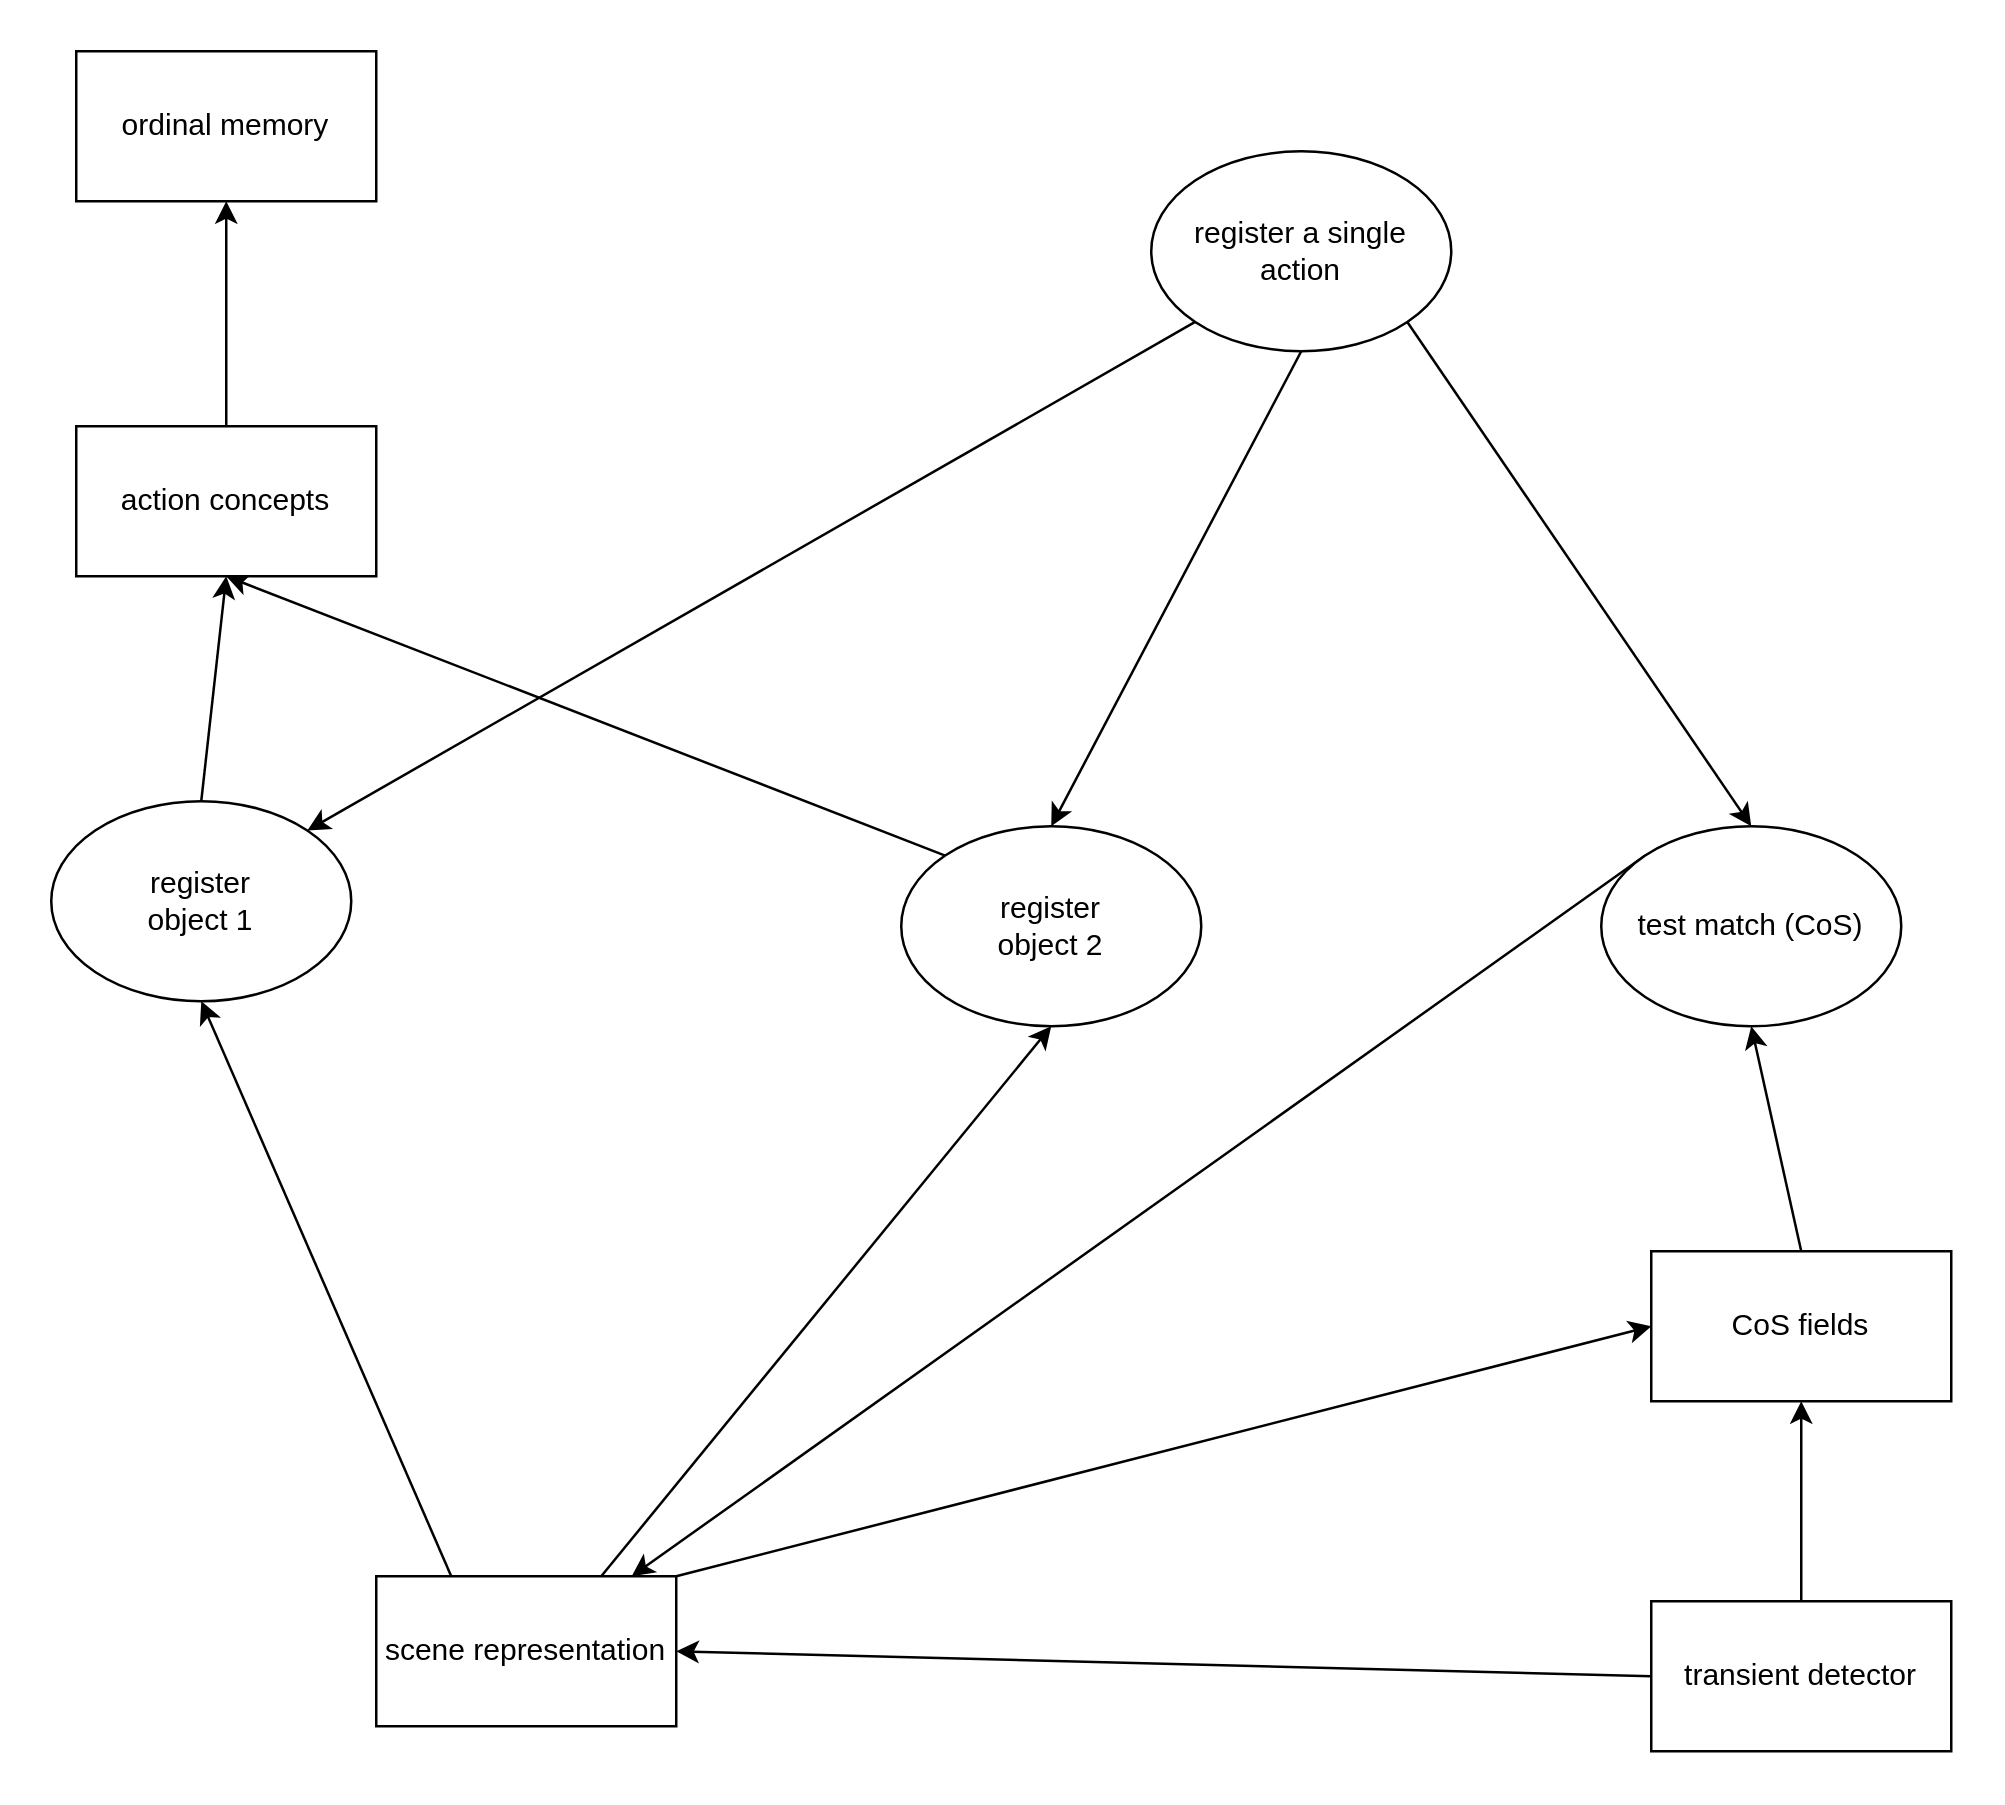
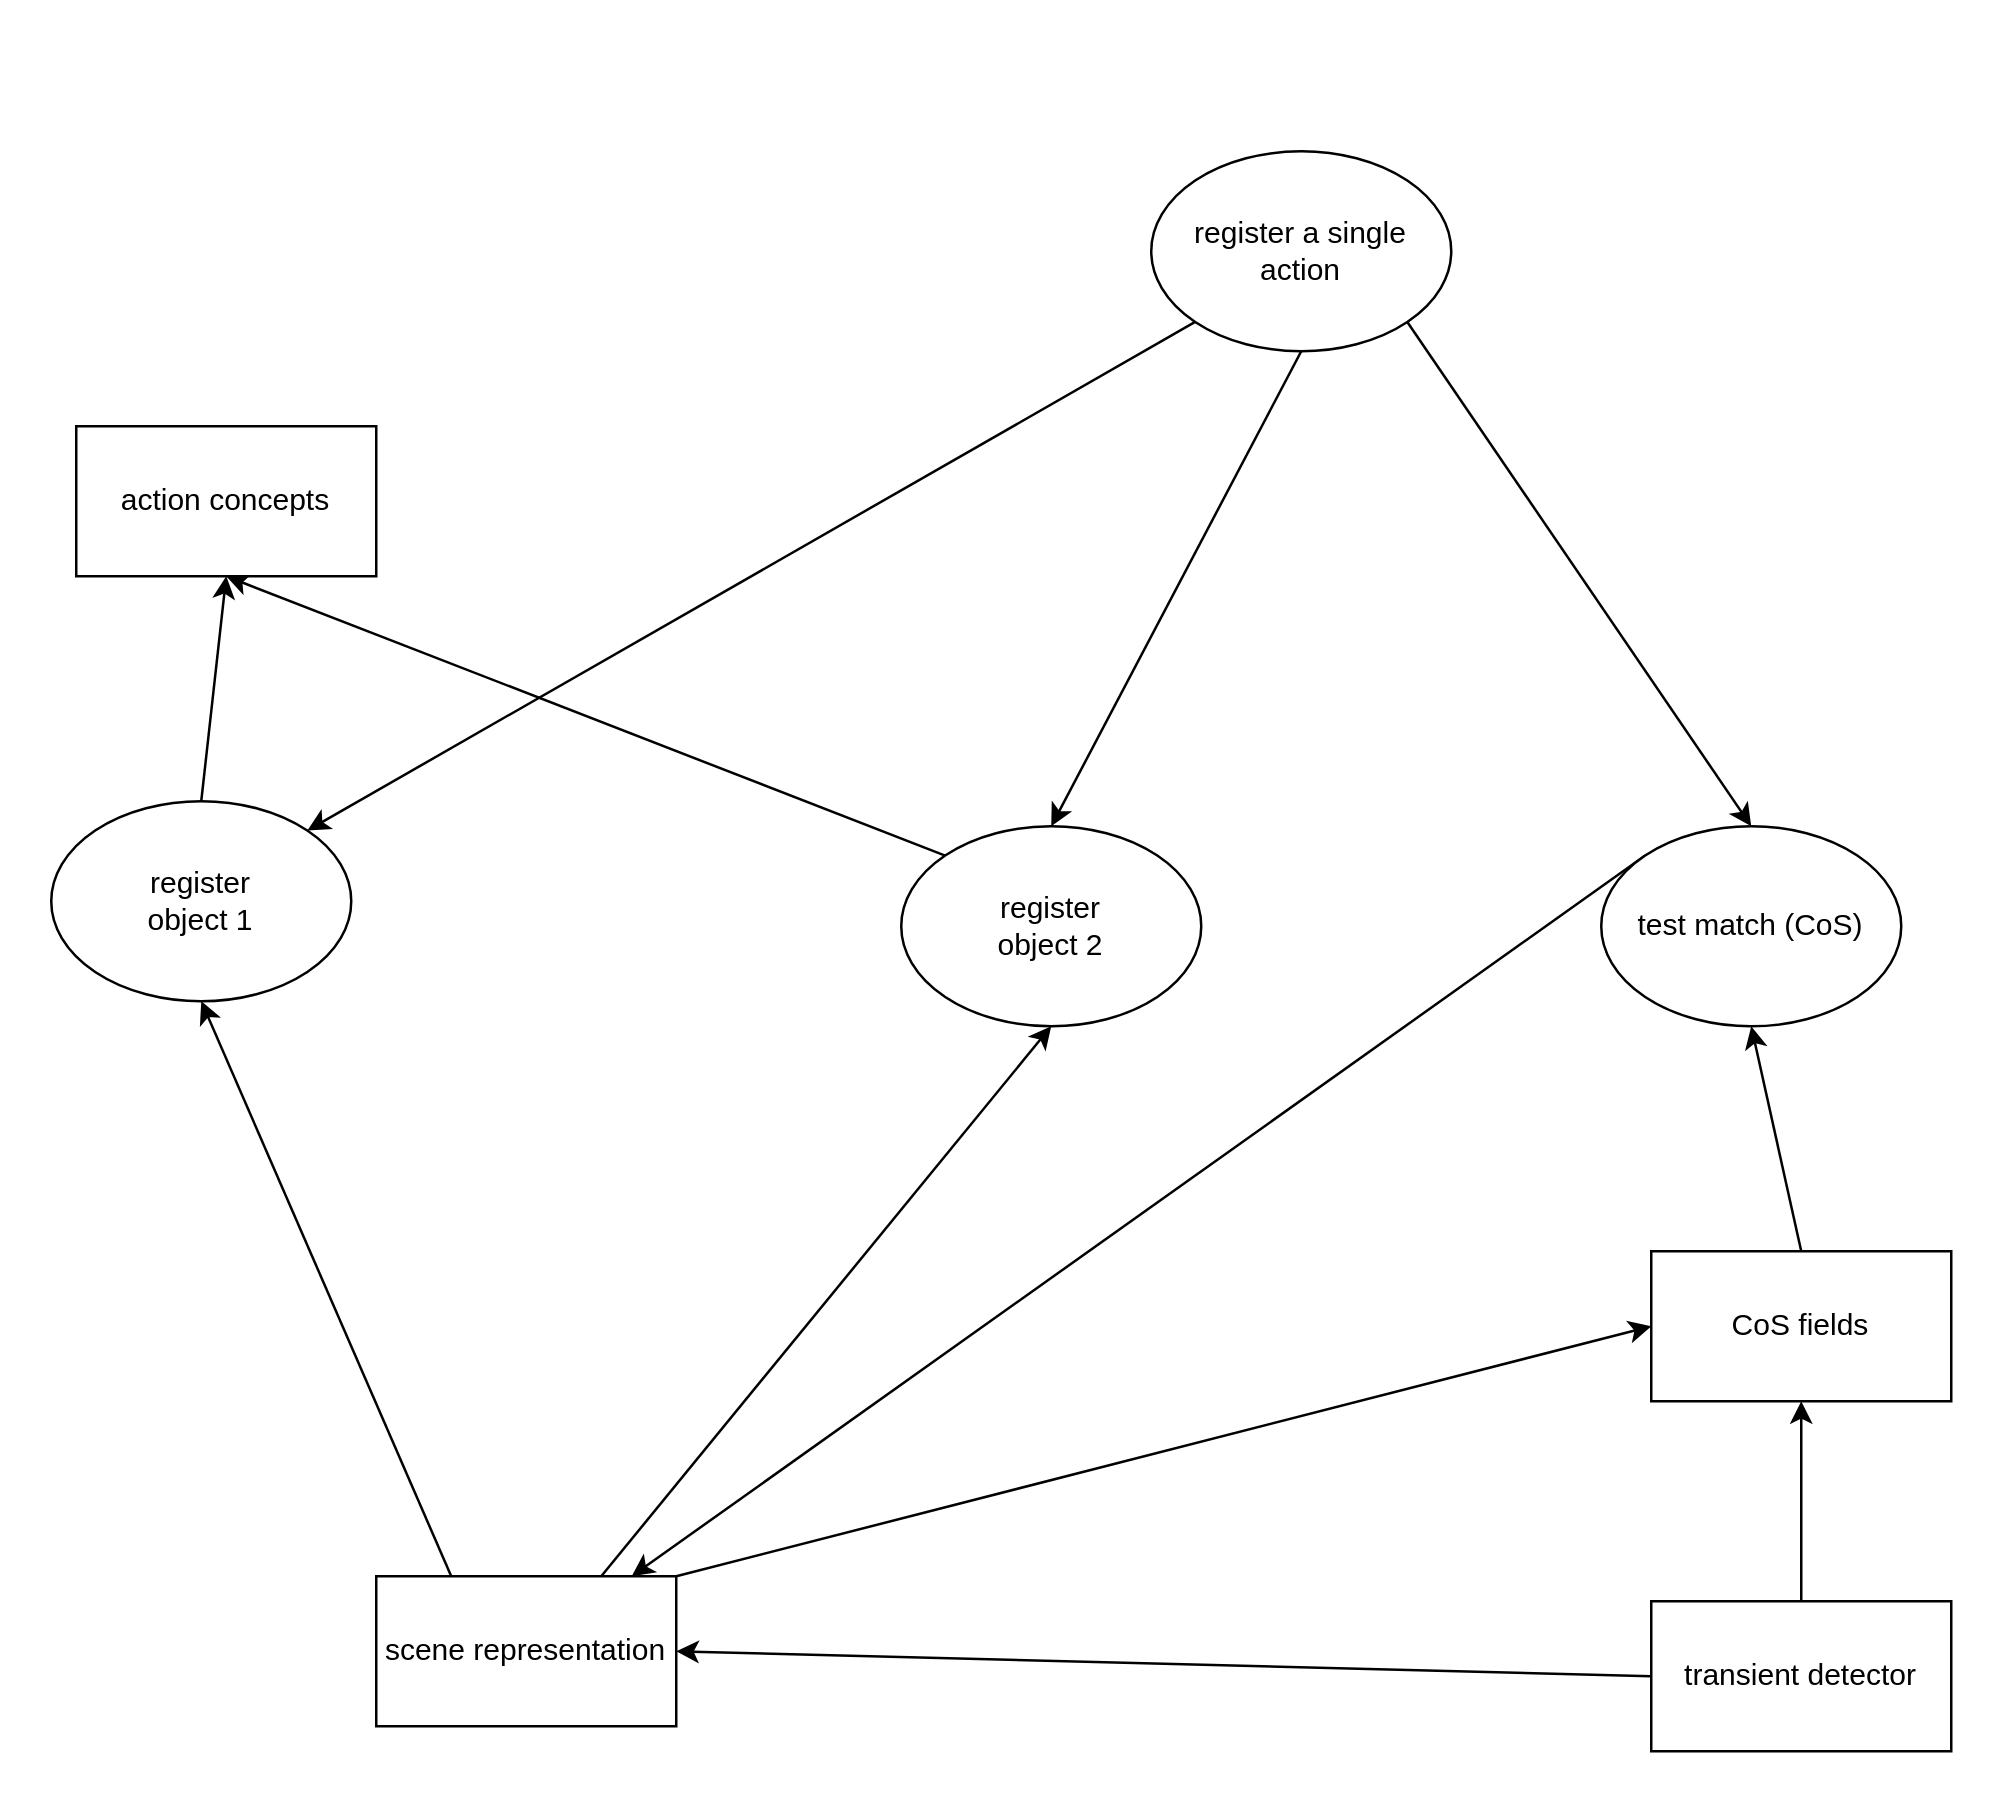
  <mxCell id="0" />
  <mxCell id="1" parent="0" />
  <mxCell id="2" style="edgeStyle=none;rounded=0;orthogonalLoop=1;jettySize=auto;html=1;exitX=0.25;exitY=0;exitDx=0;exitDy=0;entryX=0.5;entryY=1;entryDx=0;entryDy=0;" edge="1" parent="1" source="5" target="12"><mxGeometry relative="1" as="geometry" /></mxCell>
  <mxCell id="3" style="edgeStyle=none;rounded=0;orthogonalLoop=1;jettySize=auto;html=1;exitX=0.75;exitY=0;exitDx=0;exitDy=0;entryX=0.5;entryY=1;entryDx=0;entryDy=0;" edge="1" parent="1" source="5" target="14"><mxGeometry relative="1" as="geometry" /></mxCell>
  <mxCell id="4" style="edgeStyle=none;rounded=0;orthogonalLoop=1;jettySize=auto;html=1;exitX=1;exitY=0;exitDx=0;exitDy=0;entryX=0;entryY=0.5;entryDx=0;entryDy=0;" edge="1" parent="1" source="5" target="10"><mxGeometry relative="1" as="geometry" /></mxCell>
  <mxCell id="5" value="scene representation" style="rounded=0;whiteSpace=wrap;html=1;" vertex="1" parent="1"><mxGeometry x="150" y="630" width="120" height="60" as="geometry" /></mxCell>
  <mxCell id="6" style="edgeStyle=none;rounded=0;orthogonalLoop=1;jettySize=auto;html=1;exitX=0;exitY=0.5;exitDx=0;exitDy=0;entryX=1;entryY=0.5;entryDx=0;entryDy=0;" edge="1" parent="1" source="8" target="5"><mxGeometry relative="1" as="geometry" /></mxCell>
  <mxCell id="7" style="edgeStyle=none;rounded=0;orthogonalLoop=1;jettySize=auto;html=1;exitX=0.5;exitY=0;exitDx=0;exitDy=0;entryX=0.5;entryY=1;entryDx=0;entryDy=0;" edge="1" parent="1" source="8" target="10"><mxGeometry relative="1" as="geometry" /></mxCell>
  <mxCell id="8" value="transient detector" style="rounded=0;whiteSpace=wrap;html=1;" vertex="1" parent="1"><mxGeometry x="660" y="640" width="120" height="60" as="geometry" /></mxCell>
  <mxCell id="9" style="edgeStyle=none;rounded=0;orthogonalLoop=1;jettySize=auto;html=1;exitX=0.5;exitY=0;exitDx=0;exitDy=0;entryX=0.5;entryY=1;entryDx=0;entryDy=0;" edge="1" parent="1" source="10" target="16"><mxGeometry relative="1" as="geometry" /></mxCell>
  <mxCell id="10" value="CoS fields" style="rounded=0;whiteSpace=wrap;html=1;" vertex="1" parent="1"><mxGeometry x="660" y="500" width="120" height="60" as="geometry" /></mxCell>
  <mxCell id="11" style="edgeStyle=none;rounded=0;orthogonalLoop=1;jettySize=auto;html=1;exitX=0.5;exitY=0;exitDx=0;exitDy=0;entryX=0.5;entryY=1;entryDx=0;entryDy=0;" edge="1" parent="1" source="12" target="19"><mxGeometry relative="1" as="geometry" /></mxCell>
  <mxCell id="12" value="&lt;div&gt;register &lt;br&gt;&lt;/div&gt;&lt;div&gt;object 1&lt;/div&gt;" style="ellipse;whiteSpace=wrap;html=1;" vertex="1" parent="1"><mxGeometry x="20" y="320" width="120" height="80" as="geometry" /></mxCell>
  <mxCell id="13" style="edgeStyle=none;rounded=0;orthogonalLoop=1;jettySize=auto;html=1;exitX=0;exitY=0;exitDx=0;exitDy=0;entryX=0.5;entryY=1;entryDx=0;entryDy=0;" edge="1" parent="1" source="14" target="19"><mxGeometry relative="1" as="geometry" /></mxCell>
  <mxCell id="14" value="&lt;div&gt;register &lt;br&gt;&lt;/div&gt;&lt;div&gt;object 2&lt;br&gt;&lt;/div&gt;" style="ellipse;whiteSpace=wrap;html=1;" vertex="1" parent="1"><mxGeometry x="360" y="330" width="120" height="80" as="geometry" /></mxCell>
  <mxCell id="15" style="edgeStyle=none;rounded=0;orthogonalLoop=1;jettySize=auto;html=1;exitX=0;exitY=0;exitDx=0;exitDy=0;" edge="1" parent="1" source="16" target="5"><mxGeometry relative="1" as="geometry" /></mxCell>
  <mxCell id="16" value="test match (CoS)" style="ellipse;whiteSpace=wrap;html=1;" vertex="1" parent="1"><mxGeometry x="640" y="330" width="120" height="80" as="geometry" /></mxCell>
- <mxCell id="17" value="ordinal memory" style="rounded=0;whiteSpace=wrap;html=1;" vertex="1" parent="1"><mxGeometry x="30" y="20" width="120" height="60" as="geometry" /></mxCell>
- <mxCell id="18" style="edgeStyle=none;rounded=0;orthogonalLoop=1;jettySize=auto;html=1;exitX=0.5;exitY=0;exitDx=0;exitDy=0;entryX=0.5;entryY=1;entryDx=0;entryDy=0;" edge="1" parent="1" source="19" target="17"><mxGeometry relative="1" as="geometry" /></mxCell>
  <mxCell id="19" value="action concepts" style="rounded=0;whiteSpace=wrap;html=1;" vertex="1" parent="1"><mxGeometry x="30" y="170" width="120" height="60" as="geometry" /></mxCell>
  <mxCell id="20" style="rounded=0;orthogonalLoop=1;jettySize=auto;html=1;exitX=0;exitY=1;exitDx=0;exitDy=0;entryX=1;entryY=0;entryDx=0;entryDy=0;" edge="1" parent="1" source="23" target="12"><mxGeometry relative="1" as="geometry" /></mxCell>
  <mxCell id="21" style="edgeStyle=none;rounded=0;orthogonalLoop=1;jettySize=auto;html=1;exitX=0.5;exitY=1;exitDx=0;exitDy=0;entryX=0.5;entryY=0;entryDx=0;entryDy=0;" edge="1" parent="1" source="23" target="14"><mxGeometry relative="1" as="geometry" /></mxCell>
  <mxCell id="22" style="edgeStyle=none;rounded=0;orthogonalLoop=1;jettySize=auto;html=1;exitX=1;exitY=1;exitDx=0;exitDy=0;entryX=0.5;entryY=0;entryDx=0;entryDy=0;" edge="1" parent="1" source="23" target="16"><mxGeometry relative="1" as="geometry" /></mxCell>
  <mxCell id="23" value="register a single action" style="ellipse;whiteSpace=wrap;html=1;" vertex="1" parent="1"><mxGeometry x="460" y="60" width="120" height="80" as="geometry" /></mxCell>
